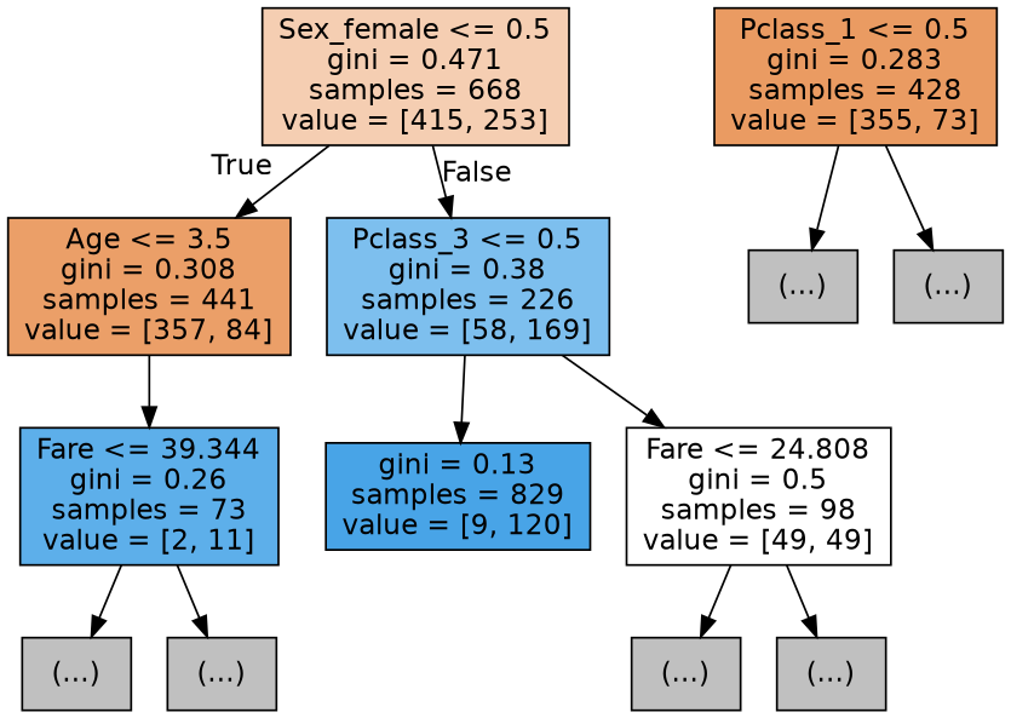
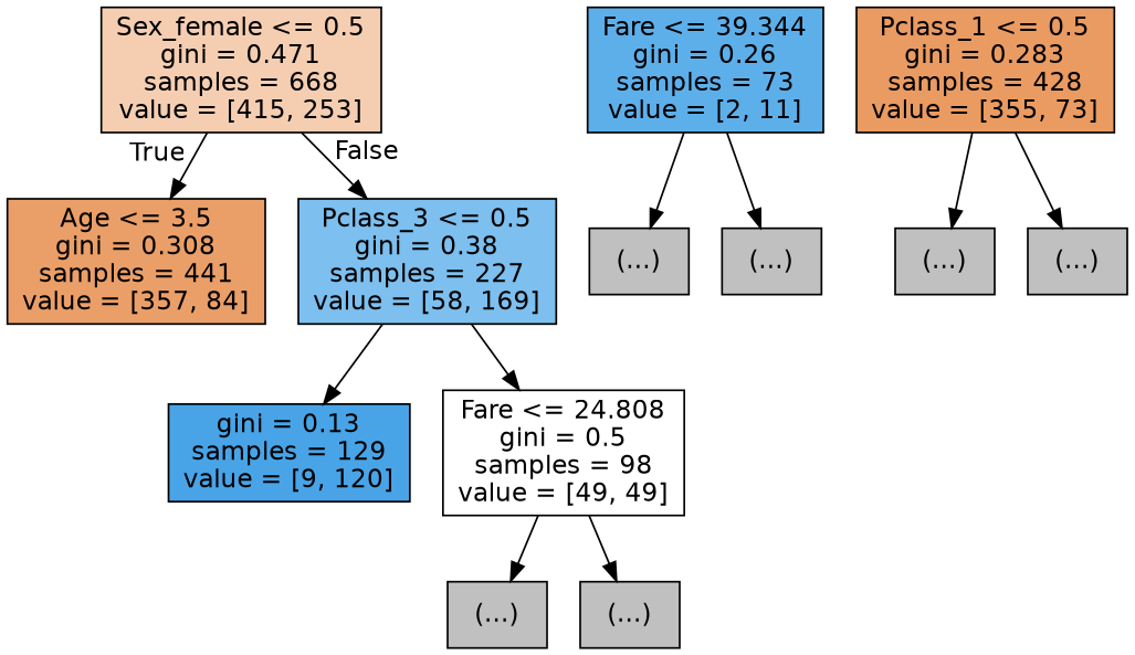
  digraph {
    node [color=black fillcolor="#C0C0C0" fontname=helvetica shape=box style=filled]
    edge [fontname=helvetica]
    n1 [fillcolor="#f5ceb2" label="Sex_female <= 0.5\ngini = 0.471\nsamples = 668\nvalue = [415, 253]"]
    n2 [fillcolor="#eb9f68" label="Age <= 3.5\ngini = 0.308\nsamples = 441\nvalue = [357, 84]"]
-   n3 [fillcolor="#7dbfee" label="Pclass_3 <= 0.5\ngini = 0.38\nsamples = 226\nvalue = [58, 169]"]
+   n3 [fillcolor="#7dbfee" label="Pclass_3 <= 0.5\ngini = 0.38\nsamples = 227\nvalue = [58, 169]"]
    n4 [fillcolor="#5dafea" label="Fare <= 39.344\ngini = 0.26\nsamples = 73\nvalue = [2, 11]"]
-   n5 [fillcolor="#48a4e7" label="gini = 0.13\nsamples = 829\nvalue = [9, 120]"]
+   n5 [fillcolor="#48a4e7" label="gini = 0.13\nsamples = 129\nvalue = [9, 120]"]
    n6 [fillcolor="#ffffff" label="Fare <= 24.808\ngini = 0.5\nsamples = 98\nvalue = [49, 49]"]
    n7 [label="(...)"]
    n8 [label="(...)"]
    n9 [fillcolor="#ea9b62" label="Pclass_1 <= 0.5\ngini = 0.283\nsamples = 428\nvalue = [355, 73]"]
    n10 [label="(...)"]
    n11 [label="(...)"]
    n12 [label="(...)"]
    n13 [label="(...)"]
    n1 -> n2 [headlabel=True labelangle=45 labeldistance=2.5]
    n1 -> n3 [headlabel=False labelangle=-45 labeldistance=2.5]
-   n2 -> n4
    n3 -> n5
    n3 -> n6
    n4 -> n7
    n4 -> n8
    n6 -> n12
    n6 -> n13
    n9 -> n10
    n9 -> n11
  }
